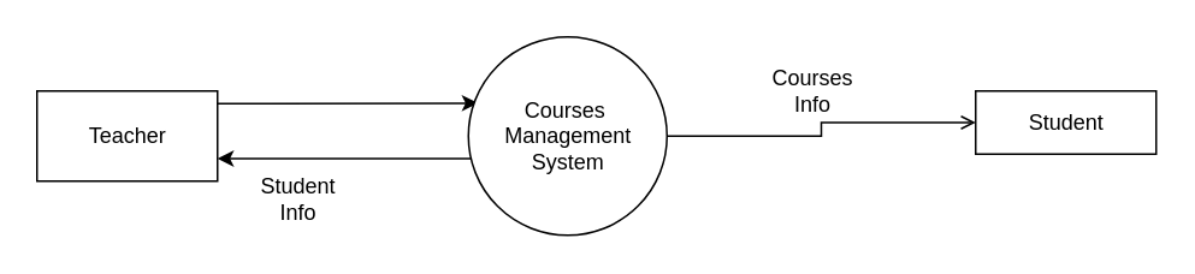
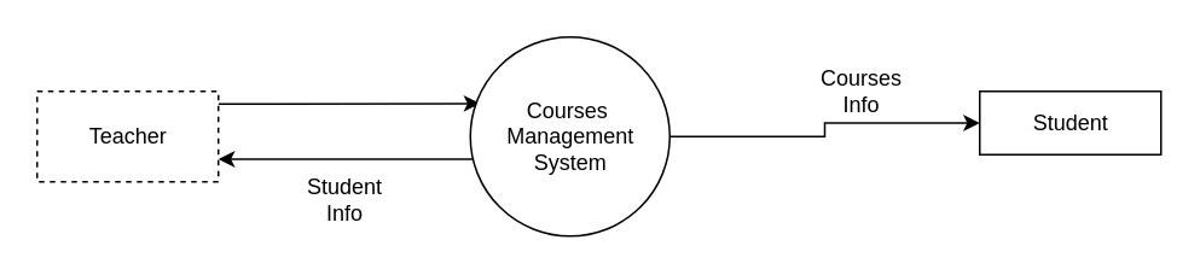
  <mxCell id="0" />
  <mxCell id="1" parent="0" />
  <mxCell id="2" style="edgeStyle=orthogonalEdgeStyle;rounded=0;orthogonalLoop=1;jettySize=auto;html=1;entryX=0.049;entryY=0.334;entryDx=0;entryDy=0;entryPerimeter=0;" edge="1" parent="1" source="3" target="7"><mxGeometry relative="1" as="geometry"><mxPoint x="258" y="58" as="targetPoint" /><Array as="points"><mxPoint x="150" y="57" /><mxPoint x="150" y="57" /></Array></mxGeometry></mxCell>
- <mxCell id="3" value="Teacher" style="html=1;dashed=0;whitespace=wrap;" parent="1" vertex="1"><mxGeometry x="20" y="50" width="100" height="50" as="geometry" /></mxCell>
+ <mxCell id="3" value="Teacher" style="html=1;dashed=1;whitespace=wrap;" parent="1" vertex="1"><mxGeometry x="20" y="50" width="100" height="50" as="geometry" /></mxCell>
  <mxCell id="4" value="Student" style="html=1;dashed=0;whitespace=wrap;" parent="1" vertex="1"><mxGeometry x="540" y="50" width="100" height="35" as="geometry" /></mxCell>
  <mxCell id="5" style="edgeStyle=orthogonalEdgeStyle;rounded=0;orthogonalLoop=1;jettySize=auto;html=1;entryX=1;entryY=0.75;entryDx=0;entryDy=0;" edge="1" parent="1" source="7" target="3"><mxGeometry relative="1" as="geometry"><mxPoint x="120" y="91" as="targetPoint" /><Array as="points"><mxPoint x="130" y="88" /></Array></mxGeometry></mxCell>
- <mxCell id="6" style="edgeStyle=orthogonalEdgeStyle;rounded=0;orthogonalLoop=1;jettySize=auto;html=1;exitX=1;exitY=0.5;exitDx=0;exitDy=0;entryX=0;entryY=0.5;entryDx=0;entryDy=0;endArrow=open;" edge="1" parent="1" source="7" target="4"><mxGeometry relative="1" as="geometry" /></mxCell>
+ <mxCell id="6" style="edgeStyle=orthogonalEdgeStyle;rounded=0;orthogonalLoop=1;jettySize=auto;html=1;exitX=1;exitY=0.5;exitDx=0;exitDy=0;entryX=0;entryY=0.5;entryDx=0;entryDy=0;" edge="1" parent="1" source="7" target="4"><mxGeometry relative="1" as="geometry" /></mxCell>
  <mxCell id="7" value="Courses&amp;nbsp;&lt;br&gt;Management&lt;br&gt;System" style="shape=ellipse;html=1;dashed=0;whitespace=wrap;aspect=fixed;perimeter=ellipsePerimeter;" parent="1" vertex="1"><mxGeometry x="259" y="20" width="110" height="110" as="geometry" /></mxCell>
- <mxCell id="8" value="Student Info&lt;br&gt;" style="text;html=1;strokeColor=none;fillColor=none;align=center;verticalAlign=middle;whiteSpace=wrap;rounded=0;" vertex="1" parent="1"><mxGeometry x="145" y="100" width="40" height="20" as="geometry" /></mxCell>
- <mxCell id="9" value="Courses Info&lt;br&gt;" style="text;html=1;strokeColor=none;fillColor=none;align=center;verticalAlign=middle;whiteSpace=wrap;rounded=0;" vertex="1" parent="1"><mxGeometry x="430" y="40" width="40" height="20" as="geometry" /></mxCell>
+ <mxCell id="8" value="Student Info&lt;br&gt;" style="text;html=1;strokeColor=none;fillColor=none;align=center;verticalAlign=middle;whiteSpace=wrap;rounded=0;" vertex="1" parent="1"><mxGeometry x="170" y="100" width="40" height="20" as="geometry" /></mxCell>
+ <mxCell id="9" value="Courses Info&lt;br&gt;" style="text;html=1;strokeColor=none;fillColor=none;align=center;verticalAlign=middle;whiteSpace=wrap;rounded=0;" vertex="1" parent="1"><mxGeometry x="455" y="40" width="40" height="20" as="geometry" /></mxCell>
